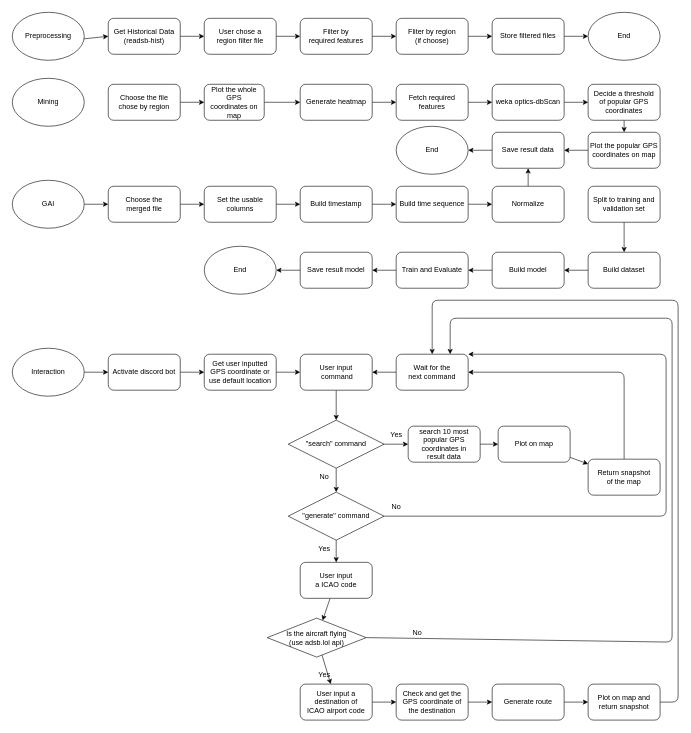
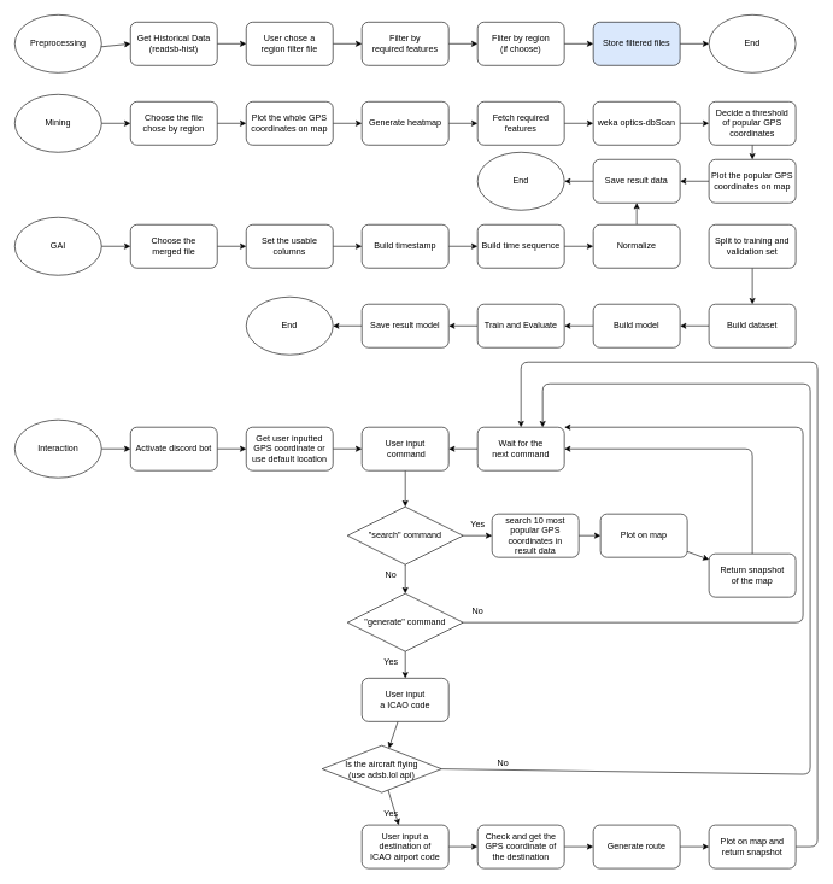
  <mxCell id="0" />
  <mxCell id="1" parent="0" />
  <mxCell id="2" value="" style="edgeStyle=none;html=1;" parent="1" source="3" target="5" edge="1"><mxGeometry relative="1" as="geometry" /></mxCell>
  <mxCell id="3" value="Get user inputted&lt;div&gt;&lt;font color=&quot;#000000&quot;&gt;GPS coordinate or&lt;br&gt;&lt;/font&gt;&lt;div&gt;&lt;div&gt;use default location&lt;/div&gt;&lt;/div&gt;&lt;/div&gt;" style="rounded=1;whiteSpace=wrap;html=1;" parent="1" vertex="1"><mxGeometry x="340" y="590" width="120" height="60" as="geometry" /></mxCell>
  <mxCell id="4" value="" style="edgeStyle=none;html=1;" parent="1" source="5" target="50" edge="1"><mxGeometry relative="1" as="geometry" /></mxCell>
  <mxCell id="5" value="User input&lt;div&gt;&amp;nbsp;command&lt;/div&gt;" style="rounded=1;whiteSpace=wrap;html=1;" parent="1" vertex="1"><mxGeometry x="500" y="590" width="120" height="60" as="geometry" /></mxCell>
  <mxCell id="6" value="" style="edgeStyle=none;html=1;" parent="1" source="7" target="9" edge="1"><mxGeometry relative="1" as="geometry" /></mxCell>
  <mxCell id="7" value="&lt;span style=&quot;color: rgb(0, 0, 0);&quot;&gt;Preprocessing&lt;/span&gt;" style="ellipse;whiteSpace=wrap;html=1;" parent="1" vertex="1"><mxGeometry x="20" y="20" width="120" height="80" as="geometry" /></mxCell>
  <mxCell id="8" value="" style="edgeStyle=none;html=1;" parent="1" source="9" target="11" edge="1"><mxGeometry relative="1" as="geometry" /></mxCell>
  <mxCell id="9" value="Get Historical Data&lt;div&gt;(readsb-hist)&lt;/div&gt;" style="rounded=1;whiteSpace=wrap;html=1;" parent="1" vertex="1"><mxGeometry x="180" y="30" width="120" height="60" as="geometry" /></mxCell>
  <mxCell id="10" value="" style="edgeStyle=none;html=1;" parent="1" source="11" target="13" edge="1"><mxGeometry relative="1" as="geometry" /></mxCell>
  <mxCell id="11" value="User chose a&lt;div&gt;region filter file&lt;/div&gt;" style="rounded=1;whiteSpace=wrap;html=1;" parent="1" vertex="1"><mxGeometry x="340" y="30" width="120" height="60" as="geometry" /></mxCell>
  <mxCell id="12" value="" style="edgeStyle=none;html=1;" parent="1" source="13" target="15" edge="1"><mxGeometry relative="1" as="geometry" /></mxCell>
  <mxCell id="13" value="Filter by&lt;div&gt;required features&lt;/div&gt;" style="rounded=1;whiteSpace=wrap;html=1;" parent="1" vertex="1"><mxGeometry x="500" y="30" width="120" height="60" as="geometry" /></mxCell>
  <mxCell id="14" value="" style="edgeStyle=none;html=1;" parent="1" source="15" target="17" edge="1"><mxGeometry relative="1" as="geometry" /></mxCell>
  <mxCell id="15" value="&lt;span style=&quot;color: rgb(0, 0, 0);&quot;&gt;Fliter by region&lt;/span&gt;&lt;div&gt;&lt;span style=&quot;background-color: transparent;&quot;&gt;(if choose)&lt;/span&gt;&lt;/div&gt;" style="rounded=1;whiteSpace=wrap;html=1;" parent="1" vertex="1"><mxGeometry x="660" y="30" width="120" height="60" as="geometry" /></mxCell>
  <mxCell id="16" value="" style="edgeStyle=none;html=1;" parent="1" source="17" target="18" edge="1"><mxGeometry relative="1" as="geometry" /></mxCell>
- <mxCell id="17" value="Store filtered files" style="rounded=1;whiteSpace=wrap;html=1;" parent="1" vertex="1"><mxGeometry x="820" y="30" width="120" height="60" as="geometry" /></mxCell>
+ <mxCell id="17" value="Store filtered files" style="rounded=1;whiteSpace=wrap;html=1;fillColor=#dae8fc;" parent="1" vertex="1"><mxGeometry x="820" y="30" width="120" height="60" as="geometry" /></mxCell>
  <mxCell id="18" value="End" style="ellipse;whiteSpace=wrap;html=1;" parent="1" vertex="1"><mxGeometry x="980" y="20" width="120" height="80" as="geometry" /></mxCell>
+ <mxCell id="19" value="" style="edgeStyle=none;html=1;" parent="1" source="20" target="30" edge="1"><mxGeometry relative="1" as="geometry" /></mxCell>
  <mxCell id="20" value="&lt;span style=&quot;color: rgb(0, 0, 0);&quot;&gt;Mining&lt;/span&gt;" style="ellipse;whiteSpace=wrap;html=1;" parent="1" vertex="1"><mxGeometry x="20" y="130" width="120" height="80" as="geometry" /></mxCell>
  <mxCell id="21" value="" style="edgeStyle=none;html=1;" parent="1" source="22" target="24" edge="1"><mxGeometry relative="1" as="geometry" /></mxCell>
- <mxCell id="22" value="Plot the whole GPS&lt;div&gt;coordinates on map&lt;/div&gt;" style="rounded=1;whiteSpace=wrap;html=1;" parent="1" vertex="1"><mxGeometry x="340" y="140" width="100" height="60" as="geometry" /></mxCell>
+ <mxCell id="22" value="Plot the whole GPS&lt;div&gt;coordinates on map&lt;/div&gt;" style="rounded=1;whiteSpace=wrap;html=1;" parent="1" vertex="1"><mxGeometry x="340" y="140" width="120" height="60" as="geometry" /></mxCell>
  <mxCell id="23" value="" style="edgeStyle=none;html=1;" parent="1" source="24" target="26" edge="1"><mxGeometry relative="1" as="geometry" /></mxCell>
  <mxCell id="24" value="Generate heatmap" style="rounded=1;whiteSpace=wrap;html=1;" parent="1" vertex="1"><mxGeometry x="500" y="140" width="120" height="60" as="geometry" /></mxCell>
  <mxCell id="25" value="" style="edgeStyle=none;html=1;" parent="1" source="26" target="28" edge="1"><mxGeometry relative="1" as="geometry" /></mxCell>
  <mxCell id="26" value="Fetch required&lt;div&gt;features&lt;/div&gt;" style="rounded=1;whiteSpace=wrap;html=1;" parent="1" vertex="1"><mxGeometry x="660" y="140" width="120" height="60" as="geometry" /></mxCell>
  <mxCell id="27" value="" style="edgeStyle=none;html=1;" parent="1" source="28" target="32" edge="1"><mxGeometry relative="1" as="geometry" /></mxCell>
  <mxCell id="28" value="weka optics-dbScan" style="rounded=1;whiteSpace=wrap;html=1;" parent="1" vertex="1"><mxGeometry x="820" y="140" width="120" height="60" as="geometry" /></mxCell>
  <mxCell id="29" value="" style="edgeStyle=none;html=1;" parent="1" source="30" target="22" edge="1"><mxGeometry relative="1" as="geometry" /></mxCell>
  <mxCell id="30" value="Choose the file&lt;div&gt;chose by region&lt;/div&gt;" style="rounded=1;whiteSpace=wrap;html=1;" parent="1" vertex="1"><mxGeometry x="180" y="140" width="120" height="60" as="geometry" /></mxCell>
  <mxCell id="31" value="" style="edgeStyle=none;html=1;" parent="1" source="32" target="34" edge="1"><mxGeometry relative="1" as="geometry" /></mxCell>
  <mxCell id="32" value="Decide a threshold&lt;div&gt;of popular GPS coordinates&lt;/div&gt;" style="rounded=1;whiteSpace=wrap;html=1;" parent="1" vertex="1"><mxGeometry x="980" y="140" width="120" height="60" as="geometry" /></mxCell>
  <mxCell id="33" value="" style="edgeStyle=none;html=1;" parent="1" source="34" target="36" edge="1"><mxGeometry relative="1" as="geometry" /></mxCell>
  <mxCell id="34" value="Plot the popular GPS&lt;div&gt;coordinates on map&lt;/div&gt;" style="rounded=1;whiteSpace=wrap;html=1;" parent="1" vertex="1"><mxGeometry x="980" y="220" width="120" height="60" as="geometry" /></mxCell>
  <mxCell id="35" value="" style="edgeStyle=none;html=1;" parent="1" source="36" target="37" edge="1"><mxGeometry relative="1" as="geometry" /></mxCell>
  <mxCell id="36" value="Save result data" style="rounded=1;whiteSpace=wrap;html=1;" parent="1" vertex="1"><mxGeometry x="820" y="220" width="120" height="60" as="geometry" /></mxCell>
  <mxCell id="37" value="End" style="ellipse;whiteSpace=wrap;html=1;" parent="1" vertex="1"><mxGeometry x="660" y="210" width="120" height="80" as="geometry" /></mxCell>
  <mxCell id="38" value="" style="edgeStyle=none;html=1;" parent="1" source="39" target="41" edge="1"><mxGeometry relative="1" as="geometry" /></mxCell>
  <mxCell id="39" value="GAI" style="ellipse;whiteSpace=wrap;html=1;" parent="1" vertex="1"><mxGeometry x="20" y="300" width="120" height="80" as="geometry" /></mxCell>
  <mxCell id="40" value="" style="edgeStyle=none;html=1;" parent="1" source="41" target="43" edge="1"><mxGeometry relative="1" as="geometry" /></mxCell>
  <mxCell id="41" value="Choose the&lt;div&gt;merged file&lt;/div&gt;" style="rounded=1;whiteSpace=wrap;html=1;" parent="1" vertex="1"><mxGeometry x="180" y="310" width="120" height="60" as="geometry" /></mxCell>
  <mxCell id="42" value="" style="edgeStyle=none;html=1;" edge="1" parent="1" source="43" target="82"><mxGeometry relative="1" as="geometry" /></mxCell>
  <mxCell id="43" value="Set the usable columns" style="rounded=1;whiteSpace=wrap;html=1;" parent="1" vertex="1"><mxGeometry x="340" y="310" width="120" height="60" as="geometry" /></mxCell>
  <mxCell id="44" value="" style="edgeStyle=none;html=1;" parent="1" source="45" target="47" edge="1"><mxGeometry relative="1" as="geometry" /></mxCell>
  <mxCell id="45" value="Interaction" style="ellipse;whiteSpace=wrap;html=1;" parent="1" vertex="1"><mxGeometry x="20" y="580" width="120" height="80" as="geometry" /></mxCell>
  <mxCell id="46" value="" style="edgeStyle=none;html=1;" parent="1" source="47" target="3" edge="1"><mxGeometry relative="1" as="geometry" /></mxCell>
  <mxCell id="47" value="&lt;span style=&quot;color: rgb(0, 0, 0);&quot;&gt;Activate discord bot&lt;/span&gt;" style="rounded=1;whiteSpace=wrap;html=1;" parent="1" vertex="1"><mxGeometry x="180" y="590" width="120" height="60" as="geometry" /></mxCell>
  <mxCell id="48" value="" style="edgeStyle=none;html=1;" parent="1" source="50" target="52" edge="1"><mxGeometry relative="1" as="geometry" /></mxCell>
  <mxCell id="49" value="" style="edgeStyle=none;html=1;" parent="1" source="50" target="59" edge="1"><mxGeometry relative="1" as="geometry" /></mxCell>
  <mxCell id="50" value="&quot;search&quot; command" style="rhombus;whiteSpace=wrap;html=1;" parent="1" vertex="1"><mxGeometry x="480" y="700" width="160" height="80" as="geometry" /></mxCell>
  <mxCell id="51" value="" style="edgeStyle=none;html=1;" parent="1" source="52" target="54" edge="1"><mxGeometry relative="1" as="geometry" /></mxCell>
  <mxCell id="52" value="search 10&amp;nbsp;&lt;span style=&quot;background-color: transparent;&quot;&gt;most&lt;/span&gt;&lt;div&gt;&lt;span style=&quot;background-color: transparent;&quot;&gt;popular GPS&lt;/span&gt;&lt;/div&gt;&lt;div&gt;&lt;span style=&quot;background-color: transparent;&quot;&gt;coordinates in&lt;/span&gt;&lt;/div&gt;&lt;div&gt;&lt;span style=&quot;background-color: transparent;&quot;&gt;result data&lt;/span&gt;&lt;/div&gt;" style="rounded=1;whiteSpace=wrap;html=1;" parent="1" vertex="1"><mxGeometry x="680" y="710" width="120" height="60" as="geometry" /></mxCell>
  <mxCell id="53" value="" style="edgeStyle=none;html=1;" parent="1" source="54" target="56" edge="1"><mxGeometry relative="1" as="geometry" /></mxCell>
  <mxCell id="54" value="Plot on map" style="rounded=1;whiteSpace=wrap;html=1;" parent="1" vertex="1"><mxGeometry x="830" y="710" width="120" height="60" as="geometry" /></mxCell>
  <mxCell id="55" style="edgeStyle=none;html=1;exitX=0.5;exitY=0;exitDx=0;exitDy=0;entryX=1;entryY=0.5;entryDx=0;entryDy=0;" parent="1" source="56" target="63" edge="1"><mxGeometry relative="1" as="geometry"><Array as="points"><mxPoint x="1040" y="620" /></Array></mxGeometry></mxCell>
  <mxCell id="56" value="Return snapshot&lt;div&gt;of the map&lt;/div&gt;" style="rounded=1;whiteSpace=wrap;html=1;" parent="1" vertex="1"><mxGeometry x="980" y="765" width="120" height="60" as="geometry" /></mxCell>
  <mxCell id="57" value="" style="edgeStyle=none;html=1;" parent="1" source="59" target="65" edge="1"><mxGeometry relative="1" as="geometry" /></mxCell>
  <mxCell id="58" style="edgeStyle=none;html=1;exitX=1;exitY=0.5;exitDx=0;exitDy=0;entryX=1;entryY=0;entryDx=0;entryDy=0;" parent="1" source="59" target="63" edge="1"><mxGeometry relative="1" as="geometry"><Array as="points"><mxPoint x="1110" y="860" /><mxPoint x="1110" y="590" /></Array></mxGeometry></mxCell>
  <mxCell id="59" value="&quot;generate&quot; command" style="rhombus;whiteSpace=wrap;html=1;" parent="1" vertex="1"><mxGeometry x="480" y="820" width="160" height="80" as="geometry" /></mxCell>
  <mxCell id="60" value="Yes" style="text;html=1;align=center;verticalAlign=middle;resizable=0;points=[];autosize=1;strokeColor=none;fillColor=none;" parent="1" vertex="1"><mxGeometry x="640" y="710" width="40" height="30" as="geometry" /></mxCell>
  <mxCell id="61" value="No" style="text;html=1;align=center;verticalAlign=middle;resizable=0;points=[];autosize=1;strokeColor=none;fillColor=none;" parent="1" vertex="1"><mxGeometry x="520" y="780" width="40" height="30" as="geometry" /></mxCell>
  <mxCell id="62" value="" style="edgeStyle=none;html=1;" parent="1" source="63" target="5" edge="1"><mxGeometry relative="1" as="geometry" /></mxCell>
  <mxCell id="63" value="Wait for the&lt;div&gt;next command&lt;/div&gt;" style="rounded=1;whiteSpace=wrap;html=1;" parent="1" vertex="1"><mxGeometry x="660" y="590" width="120" height="60" as="geometry" /></mxCell>
  <mxCell id="64" value="" style="edgeStyle=none;html=1;" parent="1" source="65" target="68" edge="1"><mxGeometry relative="1" as="geometry" /></mxCell>
  <mxCell id="65" value="User input&lt;div&gt;a ICAO code&lt;/div&gt;" style="rounded=1;whiteSpace=wrap;html=1;" parent="1" vertex="1"><mxGeometry x="500" y="937" width="120" height="60" as="geometry" /></mxCell>
  <mxCell id="66" style="edgeStyle=none;html=1;exitX=1;exitY=0.5;exitDx=0;exitDy=0;entryX=0.75;entryY=0;entryDx=0;entryDy=0;" parent="1" source="68" target="63" edge="1"><mxGeometry relative="1" as="geometry"><Array as="points"><mxPoint x="1120" y="1070" /><mxPoint x="1120" y="530" /><mxPoint x="750" y="530" /></Array></mxGeometry></mxCell>
  <mxCell id="67" value="" style="edgeStyle=none;html=1;" parent="1" source="68" target="70" edge="1"><mxGeometry relative="1" as="geometry" /></mxCell>
  <mxCell id="68" value="&lt;div&gt;&lt;font color=&quot;#000000&quot;&gt;Is the&lt;/font&gt; aircraft&amp;nbsp;&lt;span style=&quot;background-color: transparent;&quot;&gt;flying&lt;/span&gt;&lt;/div&gt;&lt;div&gt;&lt;span style=&quot;background-color: transparent;&quot;&gt;(use adsb.lol api)&lt;/span&gt;&lt;/div&gt;" style="rhombus;whiteSpace=wrap;html=1;" parent="1" vertex="1"><mxGeometry x="445" y="1030" width="165" height="65" as="geometry" /></mxCell>
  <mxCell id="69" value="" style="edgeStyle=none;html=1;" parent="1" source="70" target="72" edge="1"><mxGeometry relative="1" as="geometry" /></mxCell>
  <mxCell id="70" value="User input a&lt;div&gt;destination of&lt;/div&gt;&lt;div&gt;ICAO airport code&lt;/div&gt;" style="rounded=1;whiteSpace=wrap;html=1;" parent="1" vertex="1"><mxGeometry x="500" y="1140" width="120" height="60" as="geometry" /></mxCell>
  <mxCell id="71" value="" style="edgeStyle=none;html=1;" parent="1" source="72" target="74" edge="1"><mxGeometry relative="1" as="geometry" /></mxCell>
  <mxCell id="72" value="Check and get the GPS coordinate of the destination" style="rounded=1;whiteSpace=wrap;html=1;" parent="1" vertex="1"><mxGeometry x="660" y="1140" width="120" height="60" as="geometry" /></mxCell>
  <mxCell id="73" value="" style="edgeStyle=none;html=1;" parent="1" source="74" target="76" edge="1"><mxGeometry relative="1" as="geometry" /></mxCell>
  <mxCell id="74" value="Generate route" style="rounded=1;whiteSpace=wrap;html=1;" parent="1" vertex="1"><mxGeometry x="820" y="1140" width="120" height="60" as="geometry" /></mxCell>
  <mxCell id="75" style="edgeStyle=none;html=1;exitX=1;exitY=0.5;exitDx=0;exitDy=0;entryX=0.5;entryY=0;entryDx=0;entryDy=0;" parent="1" source="76" target="63" edge="1"><mxGeometry relative="1" as="geometry"><Array as="points"><mxPoint x="1130" y="1170" /><mxPoint x="1130" y="500" /><mxPoint x="720" y="500" /></Array></mxGeometry></mxCell>
  <mxCell id="76" value="Plot on map and&lt;div&gt;return snapshot&lt;/div&gt;" style="rounded=1;whiteSpace=wrap;html=1;" parent="1" vertex="1"><mxGeometry x="980" y="1140" width="120" height="60" as="geometry" /></mxCell>
  <mxCell id="77" value="Yes" style="text;html=1;align=center;verticalAlign=middle;resizable=0;points=[];autosize=1;strokeColor=none;fillColor=none;" parent="1" vertex="1"><mxGeometry x="520" y="900" width="40" height="30" as="geometry" /></mxCell>
  <mxCell id="78" value="Yes" style="text;html=1;align=center;verticalAlign=middle;resizable=0;points=[];autosize=1;strokeColor=none;fillColor=none;" parent="1" vertex="1"><mxGeometry x="520" y="1110" width="40" height="30" as="geometry" /></mxCell>
  <mxCell id="79" value="No" style="text;html=1;align=center;verticalAlign=middle;resizable=0;points=[];autosize=1;strokeColor=none;fillColor=none;" parent="1" vertex="1"><mxGeometry x="640" y="830" width="40" height="30" as="geometry" /></mxCell>
  <mxCell id="80" value="No" style="text;html=1;align=center;verticalAlign=middle;resizable=0;points=[];autosize=1;strokeColor=none;fillColor=none;" parent="1" vertex="1"><mxGeometry x="675" y="1040" width="40" height="30" as="geometry" /></mxCell>
  <mxCell id="81" value="" style="edgeStyle=none;html=1;" edge="1" parent="1" source="82" target="84"><mxGeometry relative="1" as="geometry" /></mxCell>
  <mxCell id="82" value="Build timestamp" style="rounded=1;whiteSpace=wrap;html=1;" vertex="1" parent="1"><mxGeometry x="500" y="310" width="120" height="60" as="geometry" /></mxCell>
  <mxCell id="83" value="" style="edgeStyle=none;html=1;" edge="1" parent="1" source="84" target="86"><mxGeometry relative="1" as="geometry" /></mxCell>
  <mxCell id="84" value="Build time sequence" style="rounded=1;whiteSpace=wrap;html=1;" vertex="1" parent="1"><mxGeometry x="660" y="310" width="120" height="60" as="geometry" /></mxCell>
  <mxCell id="85" value="" style="edgeStyle=none;html=1;" edge="1" parent="1" source="86" target="36"><mxGeometry relative="1" as="geometry" /></mxCell>
  <mxCell id="86" value="Normalize" style="rounded=1;whiteSpace=wrap;html=1;" vertex="1" parent="1"><mxGeometry x="820" y="310" width="120" height="60" as="geometry" /></mxCell>
  <mxCell id="87" value="" style="edgeStyle=none;html=1;" edge="1" parent="1" source="88" target="90"><mxGeometry relative="1" as="geometry" /></mxCell>
  <mxCell id="88" value="Split to training and validation set" style="rounded=1;whiteSpace=wrap;html=1;" vertex="1" parent="1"><mxGeometry x="980" y="310" width="120" height="60" as="geometry" /></mxCell>
  <mxCell id="89" value="" style="edgeStyle=none;html=1;" edge="1" parent="1" source="90" target="92"><mxGeometry relative="1" as="geometry" /></mxCell>
  <mxCell id="90" value="Build dataset" style="rounded=1;whiteSpace=wrap;html=1;" vertex="1" parent="1"><mxGeometry x="980" y="420" width="120" height="60" as="geometry" /></mxCell>
  <mxCell id="91" value="" style="edgeStyle=none;html=1;" edge="1" parent="1" source="92" target="94"><mxGeometry relative="1" as="geometry" /></mxCell>
  <mxCell id="92" value="Build model" style="rounded=1;whiteSpace=wrap;html=1;" vertex="1" parent="1"><mxGeometry x="820" y="420" width="120" height="60" as="geometry" /></mxCell>
  <mxCell id="93" value="" style="edgeStyle=none;html=1;" edge="1" parent="1" source="94" target="96"><mxGeometry relative="1" as="geometry" /></mxCell>
  <mxCell id="94" value="Train and Evaluate" style="rounded=1;whiteSpace=wrap;html=1;" vertex="1" parent="1"><mxGeometry x="660" y="420" width="120" height="60" as="geometry" /></mxCell>
  <mxCell id="95" value="" style="edgeStyle=none;html=1;" edge="1" parent="1" source="96" target="97"><mxGeometry relative="1" as="geometry" /></mxCell>
  <mxCell id="96" value="Save result model" style="rounded=1;whiteSpace=wrap;html=1;" vertex="1" parent="1"><mxGeometry x="500" y="420" width="120" height="60" as="geometry" /></mxCell>
  <mxCell id="97" value="End" style="ellipse;whiteSpace=wrap;html=1;" vertex="1" parent="1"><mxGeometry x="340" y="410" width="120" height="80" as="geometry" /></mxCell>
